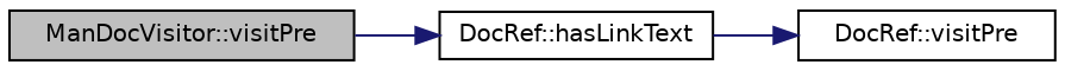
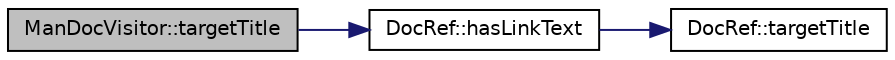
  digraph {
    rankdir=LR
    node [color=black fillcolor=white fontname=Helvetica fontsize=10 shape=record style=filled]
    edge [color=midnightblue fontname=Helvetica fontsize=10 labelfontname=Helvetica labelfontsize=10 style=solid]
-   n1 [fillcolor=grey75 fontcolor=black height=0.2 label="ManDocVisitor::visitPre" width=0.4]
+   n1 [fillcolor=grey75 fontcolor=black height=0.2 label="ManDocVisitor::targetTitle" width=0.4]
    n2 [height=0.2 label="DocRef::hasLinkText" width=0.4]
-   n3 [height=0.2 label="DocRef::visitPre" width=0.4]
+   n3 [height=0.2 label="DocRef::targetTitle" width=0.4]
    n1 -> n2
    n2 -> n3
  }
